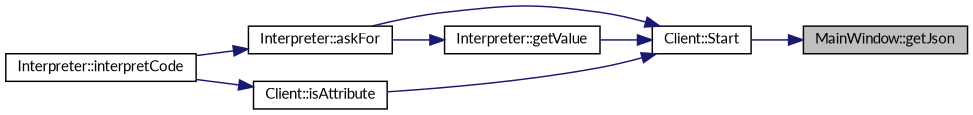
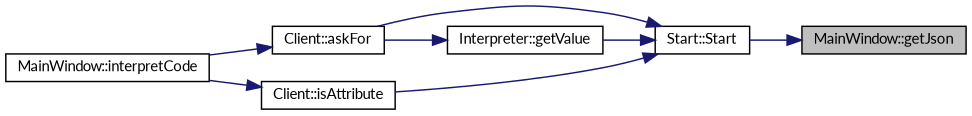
  digraph {
    fontname=Lato
    rankdir=RL
    node [color=black fillcolor=white fontname=Lato fontsize=10 shape=record style=filled]
    edge [color=midnightblue dir=back fontname=Lato fontsize=10 labelfontname=Helvetica labelfontsize=10 style=solid]
    n1 [fillcolor=grey75 fontcolor=black height=0.2 label="MainWindow::getJson" width=0.4]
-   n2 [height=0.2 label="Client::Start" width=0.4]
-   n3 [height=0.2 label="Interpreter::askFor" width=0.4]
+   n2 [height=0.2 label="Start::Start" width=0.4]
+   n3 [height=0.2 label="Client::askFor" width=0.4]
    n4 [height=0.2 label="Interpreter::getValue" width=0.4]
    n5 [height=0.2 label="Client::isAttribute" width=0.4]
-   n6 [height=0.2 label="Interpreter::interpretCode" width=0.4]
+   n6 [height=0.2 label="MainWindow::interpretCode" width=0.4]
    n1 -> n2
    n2 -> n3
    n2 -> n4
    n2 -> n5
    n3 -> n6
    n4 -> n3
    n5 -> n6
  }
